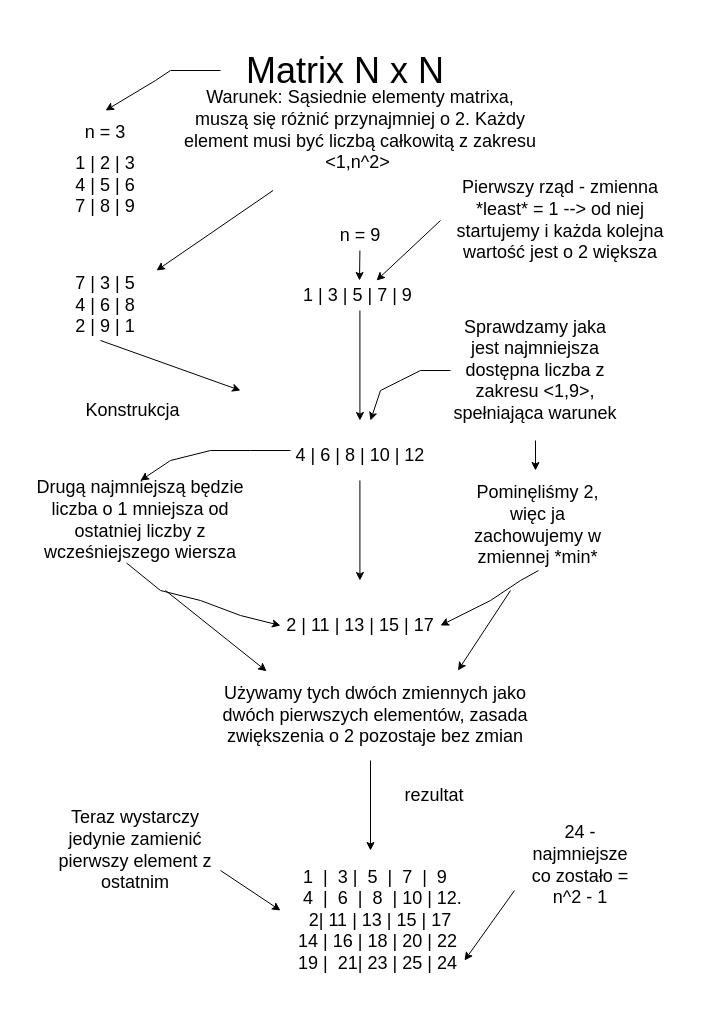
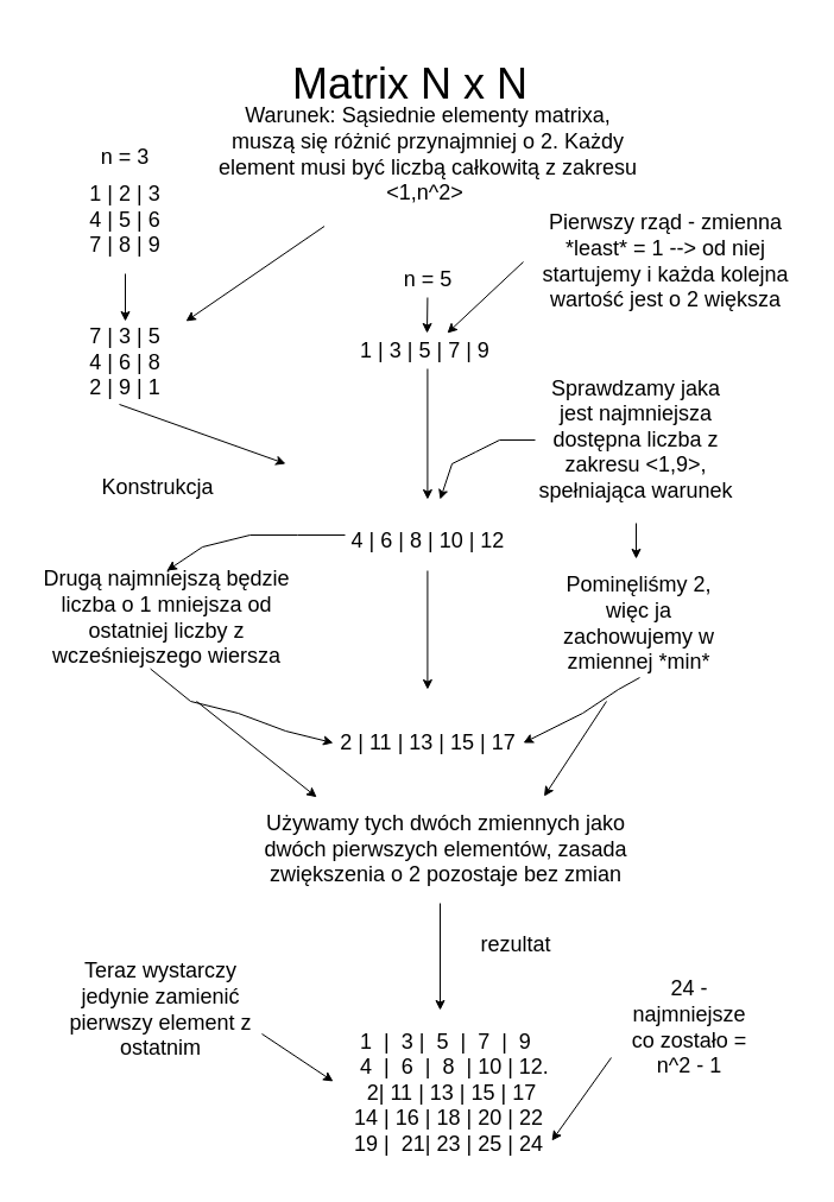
  <mxCell id="0" />
  <mxCell id="1" parent="0" />
  <mxCell id="2" value="&lt;font style=&quot;font-size: 36px&quot;&gt;Matrix N x N&amp;nbsp;&lt;/font&gt;" style="text;html=1;strokeColor=none;fillColor=none;align=center;verticalAlign=middle;whiteSpace=wrap;rounded=0;" parent="1" vertex="1"><mxGeometry x="220" y="20" width="260" height="100" as="geometry" /></mxCell>
  <mxCell id="3" value="&lt;font style=&quot;font-size: 18px&quot;&gt;n = 3&lt;/font&gt;" style="text;html=1;strokeColor=none;fillColor=none;align=center;verticalAlign=middle;whiteSpace=wrap;rounded=0;fontSize=36;" parent="1" vertex="1"><mxGeometry x="20" y="110" width="170" height="30" as="geometry" /></mxCell>
  <mxCell id="4" value="1 | 2 | 3&lt;br&gt;4 | 5 | 6&lt;br&gt;7 | 8 | 9" style="text;html=1;strokeColor=none;fillColor=none;align=center;verticalAlign=middle;whiteSpace=wrap;rounded=0;fontSize=18;" parent="1" vertex="1"><mxGeometry x="45" y="140" width="120" height="90" as="geometry" /></mxCell>
  <mxCell id="5" value="Warunek: Sąsiednie elementy matrixa, muszą się różnić przynajmniej o 2. Każdy element musi być liczbą całkowitą z zakresu &amp;lt;1,n^2&amp;gt;&amp;nbsp;" style="text;html=1;strokeColor=none;fillColor=none;align=center;verticalAlign=middle;whiteSpace=wrap;rounded=0;fontSize=18;" parent="1" vertex="1"><mxGeometry x="180" y="70" width="360" height="120" as="geometry" /></mxCell>
- <mxCell id="6" value="" style="endArrow=classic;html=1;rounded=0;fontSize=18;exitX=0;exitY=0.5;exitDx=0;exitDy=0;entryX=0.5;entryY=0;entryDx=0;entryDy=0;" parent="1" source="2" target="3" edge="1"><mxGeometry width="50" height="50" relative="1" as="geometry"><mxPoint x="170" y="90" as="sourcePoint" /><mxPoint x="130" y="80" as="targetPoint" /><Array as="points"><mxPoint x="170" y="70" /><mxPoint x="155" y="80" /></Array></mxGeometry></mxCell>
  <mxCell id="7" value="7 | 3 | 5&lt;br&gt;4 | 6 | 8&lt;br&gt;2 | 9 | 1" style="text;html=1;strokeColor=none;fillColor=none;align=center;verticalAlign=middle;whiteSpace=wrap;rounded=0;fontSize=18;" parent="1" vertex="1"><mxGeometry x="30" y="270" width="150" height="70" as="geometry" /></mxCell>
+ <mxCell id="8" value="" style="endArrow=classic;html=1;rounded=0;fontSize=18;" parent="1" source="4" target="7" edge="1"><mxGeometry width="50" height="50" relative="1" as="geometry"><mxPoint x="90" y="270" as="sourcePoint" /><mxPoint x="140" y="220" as="targetPoint" /><Array as="points" /></mxGeometry></mxCell>
  <mxCell id="9" value="" style="endArrow=classic;html=1;rounded=0;fontSize=18;" parent="1" source="5" target="7" edge="1"><mxGeometry width="50" height="50" relative="1" as="geometry"><mxPoint x="360" y="180" as="sourcePoint" /><mxPoint x="240" y="260" as="targetPoint" /></mxGeometry></mxCell>
- <mxCell id="10" value="n = 9&lt;br&gt;" style="text;html=1;strokeColor=none;fillColor=none;align=center;verticalAlign=middle;whiteSpace=wrap;rounded=0;fontSize=18;" parent="1" vertex="1"><mxGeometry x="330" y="220" width="60" height="30" as="geometry" /></mxCell>
+ <mxCell id="10" value="n = 5&lt;br&gt;" style="text;html=1;strokeColor=none;fillColor=none;align=center;verticalAlign=middle;whiteSpace=wrap;rounded=0;fontSize=18;" parent="1" vertex="1"><mxGeometry x="330" y="220" width="60" height="30" as="geometry" /></mxCell>
  <mxCell id="11" value="" style="endArrow=classic;html=1;rounded=0;fontSize=18;" parent="1" edge="1"><mxGeometry width="50" height="50" relative="1" as="geometry"><mxPoint x="100" y="340" as="sourcePoint" /><mxPoint x="240" y="390" as="targetPoint" /></mxGeometry></mxCell>
  <mxCell id="12" value="Konstrukcja&amp;nbsp;" style="text;html=1;strokeColor=none;fillColor=none;align=center;verticalAlign=middle;whiteSpace=wrap;rounded=0;fontSize=18;" parent="1" vertex="1"><mxGeometry x="60" y="390" width="150" height="40" as="geometry" /></mxCell>
  <mxCell id="13" value="&amp;nbsp; 1 | 3 | 5 | 7 | 9 &amp;nbsp;&amp;nbsp;" style="text;html=1;strokeColor=none;fillColor=none;align=center;verticalAlign=middle;whiteSpace=wrap;rounded=0;fontSize=18;" parent="1" vertex="1"><mxGeometry x="225" y="280" width="270" height="30" as="geometry" /></mxCell>
  <mxCell id="14" value="Pierwszy rząd - zmienna *least* = 1 --&amp;gt; od niej startujemy i każda kolejna wartość jest o 2 większa" style="text;html=1;strokeColor=none;fillColor=none;align=center;verticalAlign=middle;whiteSpace=wrap;rounded=0;fontSize=18;" parent="1" vertex="1"><mxGeometry x="440" y="170" width="240" height="100" as="geometry" /></mxCell>
  <mxCell id="15" value="" style="endArrow=classic;html=1;rounded=0;fontSize=18;exitX=0;exitY=0.5;exitDx=0;exitDy=0;" parent="1" source="14" target="13" edge="1"><mxGeometry width="50" height="50" relative="1" as="geometry"><mxPoint x="440" y="230" as="sourcePoint" /><mxPoint x="360" y="350" as="targetPoint" /></mxGeometry></mxCell>
  <mxCell id="16" value="" style="endArrow=classic;html=1;rounded=0;fontSize=18;" parent="1" edge="1"><mxGeometry width="50" height="50" relative="1" as="geometry"><mxPoint x="359.41" y="250" as="sourcePoint" /><mxPoint x="359" y="280" as="targetPoint" /></mxGeometry></mxCell>
  <mxCell id="17" value="" style="endArrow=classic;html=1;rounded=0;fontSize=18;" parent="1" edge="1"><mxGeometry width="50" height="50" relative="1" as="geometry"><mxPoint x="359.41" y="310" as="sourcePoint" /><mxPoint x="359.41" y="420" as="targetPoint" /></mxGeometry></mxCell>
  <mxCell id="18" value="Sprawdzamy jaka jest najmniejsza dostępna liczba z zakresu &amp;lt;1,9&amp;gt;, spełniająca warunek" style="text;html=1;strokeColor=none;fillColor=none;align=center;verticalAlign=middle;whiteSpace=wrap;rounded=0;fontSize=18;" parent="1" vertex="1"><mxGeometry x="450" y="320" width="170" height="100" as="geometry" /></mxCell>
  <mxCell id="19" value="" style="endArrow=classic;html=1;rounded=0;fontSize=18;exitX=0;exitY=0.5;exitDx=0;exitDy=0;" parent="1" source="18" edge="1"><mxGeometry width="50" height="50" relative="1" as="geometry"><mxPoint x="450" y="355" as="sourcePoint" /><mxPoint x="370" y="420" as="targetPoint" /><Array as="points"><mxPoint x="420" y="370" /><mxPoint x="400" y="380" /><mxPoint x="380" y="390" /></Array></mxGeometry></mxCell>
  <mxCell id="20" value="4 | 6 | 8 | 10 | 12" style="text;html=1;strokeColor=none;fillColor=none;align=center;verticalAlign=middle;whiteSpace=wrap;rounded=0;fontSize=18;" parent="1" vertex="1"><mxGeometry x="290" y="440" width="140" height="30" as="geometry" /></mxCell>
  <mxCell id="21" value="" style="endArrow=classic;html=1;rounded=0;fontSize=18;" parent="1" edge="1"><mxGeometry width="50" height="50" relative="1" as="geometry"><mxPoint x="359.41" y="480" as="sourcePoint" /><mxPoint x="359.41" y="580" as="targetPoint" /></mxGeometry></mxCell>
  <mxCell id="22" value="Pominęliśmy 2, więc ja zachowujemy w zmiennej *min*" style="text;html=1;strokeColor=none;fillColor=none;align=center;verticalAlign=middle;whiteSpace=wrap;rounded=0;fontSize=18;" parent="1" vertex="1"><mxGeometry x="470" y="490" width="135" height="70" as="geometry" /></mxCell>
  <mxCell id="23" value="" style="endArrow=classic;html=1;rounded=0;fontSize=18;" parent="1" edge="1"><mxGeometry width="50" height="50" relative="1" as="geometry"><mxPoint x="535" y="440" as="sourcePoint" /><mxPoint x="535" y="470" as="targetPoint" /></mxGeometry></mxCell>
  <mxCell id="24" value="Drugą najmniejszą będzie liczba o 1 mniejsza od ostatniej liczby z wcześniejszego wiersza" style="text;html=1;strokeColor=none;fillColor=none;align=center;verticalAlign=middle;whiteSpace=wrap;rounded=0;fontSize=18;" parent="1" vertex="1"><mxGeometry x="20" y="480" width="240" height="80" as="geometry" /></mxCell>
  <mxCell id="25" value="" style="endArrow=classic;html=1;rounded=0;fontSize=18;entryX=0.5;entryY=0;entryDx=0;entryDy=0;" parent="1" target="24" edge="1"><mxGeometry width="50" height="50" relative="1" as="geometry"><mxPoint x="290" y="450" as="sourcePoint" /><mxPoint x="250" y="510" as="targetPoint" /><Array as="points"><mxPoint x="250" y="450" /><mxPoint x="210" y="450" /><mxPoint x="170" y="460" /></Array></mxGeometry></mxCell>
  <mxCell id="26" value="2 | 11 | 13 | 15 | 17" style="text;html=1;strokeColor=none;fillColor=none;align=center;verticalAlign=middle;whiteSpace=wrap;rounded=0;fontSize=18;" parent="1" vertex="1"><mxGeometry x="280" y="610" width="160" height="30" as="geometry" /></mxCell>
  <mxCell id="27" value="" style="endArrow=classic;html=1;rounded=0;fontSize=18;entryX=1;entryY=0.5;entryDx=0;entryDy=0;" parent="1" target="26" edge="1"><mxGeometry width="50" height="50" relative="1" as="geometry"><mxPoint x="538" y="570" as="sourcePoint" /><mxPoint x="495" y="630" as="targetPoint" /><Array as="points"><mxPoint x="520" y="580" /><mxPoint x="490" y="600" /></Array></mxGeometry></mxCell>
  <mxCell id="28" value="" style="endArrow=classic;html=1;rounded=0;fontSize=18;exitX=0.442;exitY=1.032;exitDx=0;exitDy=0;exitPerimeter=0;entryX=0;entryY=0.5;entryDx=0;entryDy=0;" parent="1" source="24" target="26" edge="1"><mxGeometry width="50" height="50" relative="1" as="geometry"><mxPoint x="140" y="572" as="sourcePoint" /><mxPoint x="205" y="597" as="targetPoint" /><Array as="points"><mxPoint x="160" y="590" /><mxPoint x="200" y="600" /><mxPoint x="240" y="615" /></Array></mxGeometry></mxCell>
  <mxCell id="29" value="Używamy tych dwóch zmiennych jako dwóch pierwszych elementów, zasada zwiększenia o 2 pozostaje bez zmian" style="text;html=1;strokeColor=none;fillColor=none;align=center;verticalAlign=middle;whiteSpace=wrap;rounded=0;fontSize=18;" parent="1" vertex="1"><mxGeometry x="210" y="670" width="330" height="90" as="geometry" /></mxCell>
  <mxCell id="30" value="" style="endArrow=classic;html=1;rounded=0;fontSize=18;entryX=0.75;entryY=0;entryDx=0;entryDy=0;" parent="1" target="29" edge="1"><mxGeometry width="50" height="50" relative="1" as="geometry"><mxPoint x="510" y="590" as="sourcePoint" /><mxPoint x="480" y="660" as="targetPoint" /></mxGeometry></mxCell>
  <mxCell id="31" value="" style="endArrow=classic;html=1;rounded=0;fontSize=18;entryX=0.17;entryY=0.008;entryDx=0;entryDy=0;entryPerimeter=0;" parent="1" target="29" edge="1"><mxGeometry width="50" height="50" relative="1" as="geometry"><mxPoint x="165" y="590" as="sourcePoint" /><mxPoint x="225" y="660" as="targetPoint" /></mxGeometry></mxCell>
  <mxCell id="32" value="" style="endArrow=classic;html=1;rounded=0;fontSize=18;" parent="1" edge="1"><mxGeometry width="50" height="50" relative="1" as="geometry"><mxPoint x="370" y="760" as="sourcePoint" /><mxPoint x="370" y="850" as="targetPoint" /></mxGeometry></mxCell>
  <mxCell id="33" value="rezultat" style="text;html=1;strokeColor=none;fillColor=none;align=center;verticalAlign=middle;whiteSpace=wrap;rounded=0;fontSize=18;" parent="1" vertex="1"><mxGeometry x="404" y="780" width="60" height="30" as="geometry" /></mxCell>
  <mxCell id="34" value="&amp;nbsp; &amp;nbsp; &amp;nbsp; &amp;nbsp; &amp;nbsp; 1 &amp;nbsp;| &amp;nbsp;3 | &amp;nbsp;5 &amp;nbsp;| &amp;nbsp;7 &amp;nbsp;| &amp;nbsp;9 &amp;nbsp; &amp;nbsp; &amp;nbsp; &amp;nbsp; &amp;nbsp;&amp;nbsp;&lt;br&gt;&amp;nbsp; &amp;nbsp; &amp;nbsp;4 &amp;nbsp;| &amp;nbsp;6 &amp;nbsp;| &amp;nbsp;8 &amp;nbsp;| 10 | 12. &amp;nbsp;&amp;nbsp;&lt;br&gt;&amp;nbsp;2| 11 | 13 | 15 | 17&lt;br&gt;14 | 16 | 18 | 20 | 22&lt;br&gt;19 | &amp;nbsp;21| 23 | 25 | 24" style="text;html=1;strokeColor=none;fillColor=none;align=center;verticalAlign=middle;whiteSpace=wrap;rounded=0;fontSize=18;" parent="1" vertex="1"><mxGeometry x="215" y="850" width="325" height="140" as="geometry" /></mxCell>
  <mxCell id="35" value="" style="endArrow=classic;html=1;rounded=0;fontSize=18;" parent="1" edge="1"><mxGeometry width="50" height="50" relative="1" as="geometry"><mxPoint x="514" y="890" as="sourcePoint" /><mxPoint x="464" y="960" as="targetPoint" /></mxGeometry></mxCell>
  <mxCell id="36" value="24 - najmniejsze co zostało = n^2 - 1" style="text;html=1;strokeColor=none;fillColor=none;align=center;verticalAlign=middle;whiteSpace=wrap;rounded=0;fontSize=18;" parent="1" vertex="1"><mxGeometry x="520" y="820" width="120" height="90" as="geometry" /></mxCell>
  <mxCell id="37" value="Teraz wystarczy jedynie zamienić pierwszy element z ostatnim" style="text;html=1;strokeColor=none;fillColor=none;align=center;verticalAlign=middle;whiteSpace=wrap;rounded=0;fontSize=18;" parent="1" vertex="1"><mxGeometry x="45" y="800" width="180" height="100" as="geometry" /></mxCell>
  <mxCell id="38" value="" style="endArrow=classic;html=1;rounded=0;fontSize=18;" parent="1" edge="1"><mxGeometry width="50" height="50" relative="1" as="geometry"><mxPoint x="220" y="870" as="sourcePoint" /><mxPoint x="280" y="910" as="targetPoint" /></mxGeometry></mxCell>
